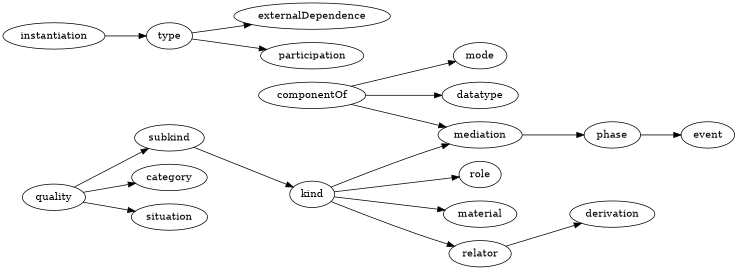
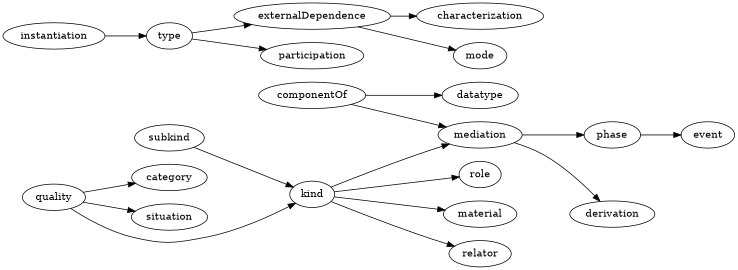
  strict digraph {
    rankdir=LR
    instantiation
    type
    externalDependence
    participation
+   characterization
    mode
    quality
    subkind
    category
    situation
    kind
    role
    material
    relator
    mediation
    componentOf
    datatype
    derivation
    phase
    event
    instantiation -> type
    type -> externalDependence
    type -> participation
-   componentOf -> mode
-   quality -> subkind
+   externalDependence -> characterization
+   externalDependence -> mode
+   quality -> kind
    quality -> category
    quality -> situation
    subkind -> kind
    kind -> role
    kind -> material
    kind -> relator
    kind -> mediation
-   relator -> derivation
+   mediation -> derivation
    mediation -> phase
    componentOf -> mediation
    componentOf -> datatype
    phase -> event
  }
